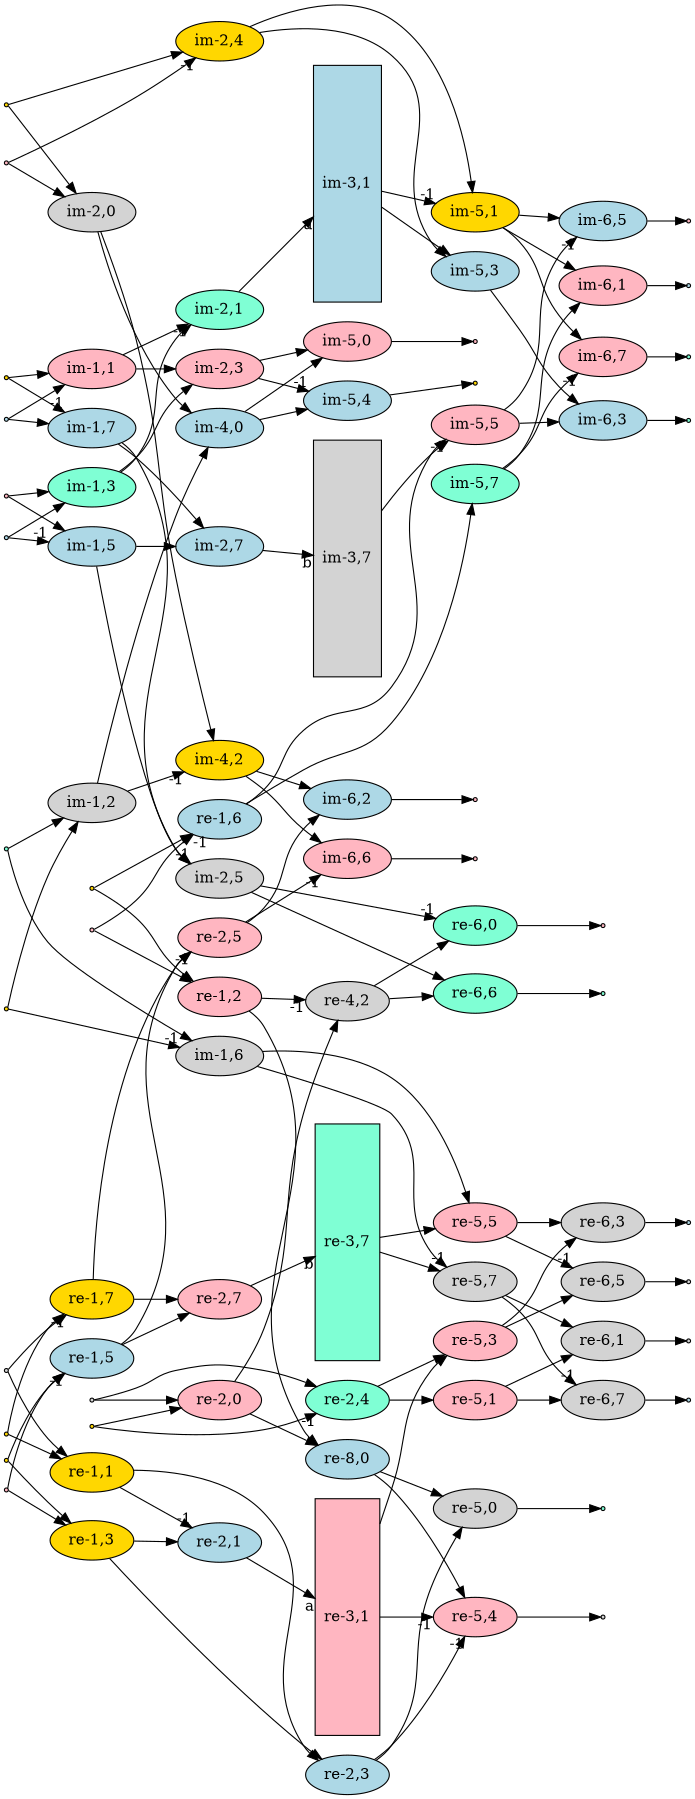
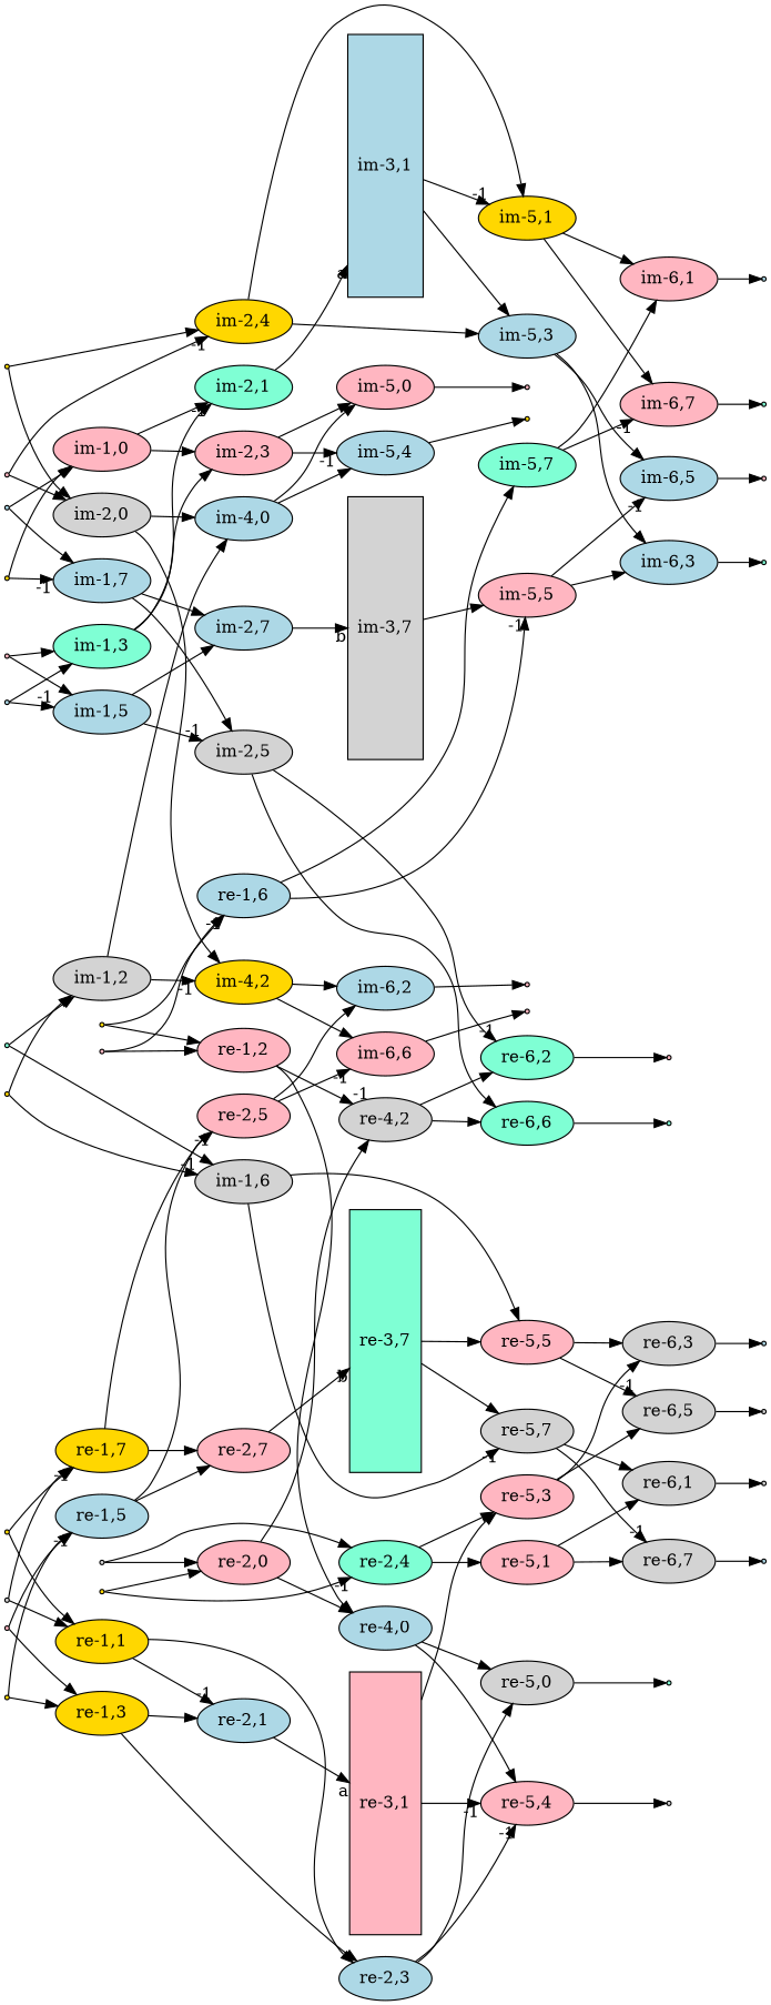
  digraph {
    rankdir=LR
    node [fillcolor=lightpink shape=oval style=filled]
    "im-0,0" [fillcolor=gold shape=point]
    "im-2,0" [fillcolor=lightgrey]
    "im-2,4" [fillcolor=gold]
    "im-4,0" [fillcolor=lightblue]
    "im-4,2" [fillcolor=gold]
    "im-5,1" [fillcolor=gold]
    "im-5,3" [fillcolor=lightblue]
    "im-0,1" [fillcolor=lightblue shape=point]
-   "im-1,1"
+   "im-1,1" [label="im-1,0"]
    "im-1,7" [fillcolor=lightblue]
    "im-2,1" [fillcolor=aquamarine]
    "im-2,3"
    "im-2,5" [fillcolor=lightgrey]
    "im-2,7" [fillcolor=lightblue]
    "im-0,2" [fillcolor=aquamarine shape=point]
    "im-1,2" [fillcolor=lightgrey]
    "im-1,6" [fillcolor=lightgrey]
    "re-5,5"
    "re-5,7" [fillcolor=lightgrey]
    "im-0,3" [shape=point]
    "im-1,3" [fillcolor=aquamarine]
    "im-1,5" [fillcolor=lightblue]
    "im-0,4" [shape=point]
    "im-0,5" [fillcolor=lightblue shape=point]
    "im-0,6" [fillcolor=gold shape=point]
    "im-0,7" [fillcolor=gold shape=point]
    "im-3,1" [fillcolor=lightblue height=3 shape=box]
    "im-5,0"
    "im-5,4" [fillcolor=lightblue]
    "im-6,2" [fillcolor=lightblue]
    "im-6,6"
-   "re-6,2" [fillcolor=aquamarine label="re-6,0"]
+   "re-6,2" [fillcolor=aquamarine]
    "re-6,6" [fillcolor=aquamarine]
    "im-3,7" [fillcolor=lightgrey height=3 shape=box]
    "re-6,3" [fillcolor=lightgrey]
    "re-6,5" [fillcolor=lightgrey]
    "re-6,1" [fillcolor=lightgrey]
    "re-6,7" [fillcolor=lightgrey]
    "im-7,0" [shape=point]
    "im-7,4" [fillcolor=gold shape=point]
    "im-6,1"
    "im-6,7"
    "im-6,3" [fillcolor=lightblue]
    "im-6,5" [fillcolor=lightblue]
    "re-7,2" [shape=point]
    "re-7,6" [fillcolor=aquamarine shape=point]
    "im-5,5"
    "im-5,7" [fillcolor=aquamarine]
    "im-7,2" [shape=point]
    "im-7,6" [shape=point]
    "im-7,1" [fillcolor=lightblue shape=point]
    "im-7,7" [fillcolor=aquamarine shape=point]
    "im-7,3" [fillcolor=aquamarine shape=point]
    "im-7,5" [shape=point]
    "re-0,0" [fillcolor=lightgrey shape=point]
    "re-2,0"
    "re-2,4" [fillcolor=aquamarine]
-   "re-4,0" [fillcolor=lightblue label="re-8,0"]
+   "re-4,0" [fillcolor=lightblue]
    "re-4,2" [fillcolor=lightgrey]
    "re-5,1"
    "re-5,3"
    "re-0,1" [fillcolor=gold shape=point]
    "re-1,1" [fillcolor=gold]
    "re-1,7" [fillcolor=gold]
    "re-2,1" [fillcolor=lightblue]
    "re-2,3" [fillcolor=lightblue]
    "re-2,5"
    "re-2,7"
    "re-0,2" [fillcolor=gold shape=point]
    "re-1,2"
    "re-1,6" [fillcolor=lightblue]
    "re-0,3" [shape=point]
    "re-1,3" [fillcolor=gold]
    "re-1,5" [fillcolor=lightblue]
    "re-0,4" [fillcolor=gold shape=point]
    "re-0,5" [fillcolor=gold shape=point]
    "re-0,6" [shape=point]
    "re-0,7" [fillcolor=lightgrey shape=point]
    "re-3,1" [height=3 shape=box]
    "re-5,0" [fillcolor=lightgrey]
    "re-5,4"
    "re-3,7" [fillcolor=aquamarine height=3 shape=box]
    "re-7,0" [fillcolor=aquamarine shape=point]
    "re-7,4" [fillcolor=lightgrey shape=point]
    "re-7,1" [fillcolor=lightgrey shape=point]
    "re-7,7" [fillcolor=lightblue shape=point]
    "re-7,3" [fillcolor=lightblue shape=point]
    "re-7,5" [fillcolor=lightgrey shape=point]
    "im-0,0" -> "im-2,0"
    "im-0,0" -> "im-2,4"
    "im-2,0" -> "im-4,0"
    "im-2,0" -> "im-4,2"
    "im-2,4" -> "im-5,1"
    "im-2,4" -> "im-5,3"
    "im-4,0" -> "im-5,0"
    "im-4,0" -> "im-5,4"
    "im-4,2" -> "im-6,2"
    "im-4,2" -> "im-6,6"
    "im-5,1" -> "im-6,1"
    "im-5,1" -> "im-6,7"
    "im-5,3" -> "im-6,3"
-   "im-5,1" -> "im-6,5"
+   "im-5,3" -> "im-6,5"
    "im-0,1" -> "im-1,1"
    "im-0,1" -> "im-1,7"
    "im-1,1" -> "im-2,1" [headlabel=-1]
    "im-1,1" -> "im-2,3"
    "im-1,7" -> "im-2,5"
    "im-1,7" -> "im-2,7"
    "im-2,1" -> "im-3,1" [headlabel=a]
    "im-2,3" -> "im-5,0"
    "im-2,3" -> "im-5,4" [headlabel=-1]
    "im-2,5" -> "re-6,2" [headlabel=-1]
    "im-2,5" -> "re-6,6"
    "im-2,7" -> "im-3,7" [headlabel=b]
    "im-0,2" -> "im-1,2"
    "im-0,2" -> "im-1,6"
    "im-1,2" -> "im-4,0"
    "im-1,2" -> "im-4,2" [headlabel=-1]
    "im-1,6" -> "re-5,5"
    "im-1,6" -> "re-5,7" [headlabel=-1]
    "re-5,5" -> "re-6,3"
    "re-5,5" -> "re-6,5" [headlabel=-1]
    "re-5,7" -> "re-6,1"
    "re-5,7" -> "re-6,7" [headlabel=-1]
    "im-0,3" -> "im-1,3"
    "im-0,3" -> "im-1,5"
    "im-1,3" -> "im-2,1"
    "im-1,3" -> "im-2,3"
    "im-1,5" -> "im-2,5" [headlabel=-1]
    "im-1,5" -> "im-2,7"
    "im-0,4" -> "im-2,0"
    "im-0,4" -> "im-2,4" [headlabel=-1]
    "im-0,5" -> "im-1,3"
    "im-0,5" -> "im-1,5" [headlabel=-1]
    "im-0,6" -> "im-1,2"
    "im-0,6" -> "im-1,6" [headlabel=-1]
    "im-0,7" -> "im-1,1"
    "im-0,7" -> "im-1,7" [headlabel=-1]
    "im-3,1" -> "im-5,1" [headlabel=-1]
    "im-3,1" -> "im-5,3"
    "im-5,0" -> "im-7,0"
    "im-5,4" -> "im-7,4"
    "im-6,2" -> "im-7,2"
    "im-6,6" -> "im-7,6"
    "re-6,2" -> "re-7,2"
    "re-6,6" -> "re-7,6"
    "im-3,7" -> "im-5,5"
    "re-6,3" -> "re-7,3"
    "re-6,5" -> "re-7,5"
    "re-6,1" -> "re-7,1"
    "re-6,7" -> "re-7,7"
    "im-6,1" -> "im-7,1"
    "im-6,7" -> "im-7,7"
    "im-6,3" -> "im-7,3"
    "im-6,5" -> "im-7,5"
    "im-5,5" -> "im-6,3"
    "im-5,5" -> "im-6,5" [headlabel=-1]
    "im-5,7" -> "im-6,1"
    "im-5,7" -> "im-6,7" [headlabel=-1]
    "re-0,0" -> "re-2,0"
    "re-0,0" -> "re-2,4"
    "re-2,0" -> "re-4,0"
    "re-2,0" -> "re-4,2"
    "re-2,4" -> "re-5,1"
    "re-2,4" -> "re-5,3"
    "re-4,0" -> "re-5,0"
    "re-4,0" -> "re-5,4"
    "re-4,2" -> "re-6,2"
    "re-4,2" -> "re-6,6"
    "re-5,1" -> "re-6,1"
    "re-5,1" -> "re-6,7"
    "re-5,3" -> "re-6,3"
    "re-5,3" -> "re-6,5"
    "re-0,1" -> "re-1,1"
    "re-0,1" -> "re-1,7"
    "re-1,1" -> "re-2,1" [headlabel=-1]
    "re-1,1" -> "re-2,3"
    "re-1,7" -> "re-2,5"
    "re-1,7" -> "re-2,7"
    "re-2,1" -> "re-3,1" [headlabel=a]
    "re-2,3" -> "re-5,0"
    "re-2,3" -> "re-5,4" [headlabel=-1]
    "re-2,5" -> "im-6,2"
    "re-2,5" -> "im-6,6" [headlabel=-1]
    "re-2,7" -> "re-3,7" [headlabel=b]
    "re-0,2" -> "re-1,2"
    "re-0,2" -> "re-1,6"
    "re-1,2" -> "re-4,0"
    "re-1,2" -> "re-4,2" [headlabel=-1]
    "re-1,6" -> "im-5,5" [headlabel=-1]
    "re-1,6" -> "im-5,7"
    "re-0,3" -> "re-1,3"
    "re-0,3" -> "re-1,5"
    "re-1,3" -> "re-2,1"
    "re-1,3" -> "re-2,3"
    "re-1,5" -> "re-2,5" [headlabel=-1]
    "re-1,5" -> "re-2,7"
    "re-0,4" -> "re-2,0"
    "re-0,4" -> "re-2,4" [headlabel=-1]
    "re-0,5" -> "re-1,3"
    "re-0,5" -> "re-1,5" [headlabel=-1]
    "re-0,6" -> "re-1,2"
    "re-0,6" -> "re-1,6" [headlabel=-1]
    "re-0,7" -> "re-1,1"
    "re-0,7" -> "re-1,7" [headlabel=-1]
    "re-3,1" -> "re-5,3"
    "re-3,1" -> "re-5,4" [headlabel=-1]
    "re-5,0" -> "re-7,0"
    "re-5,4" -> "re-7,4"
    "re-3,7" -> "re-5,5"
    "re-3,7" -> "re-5,7"
  }
